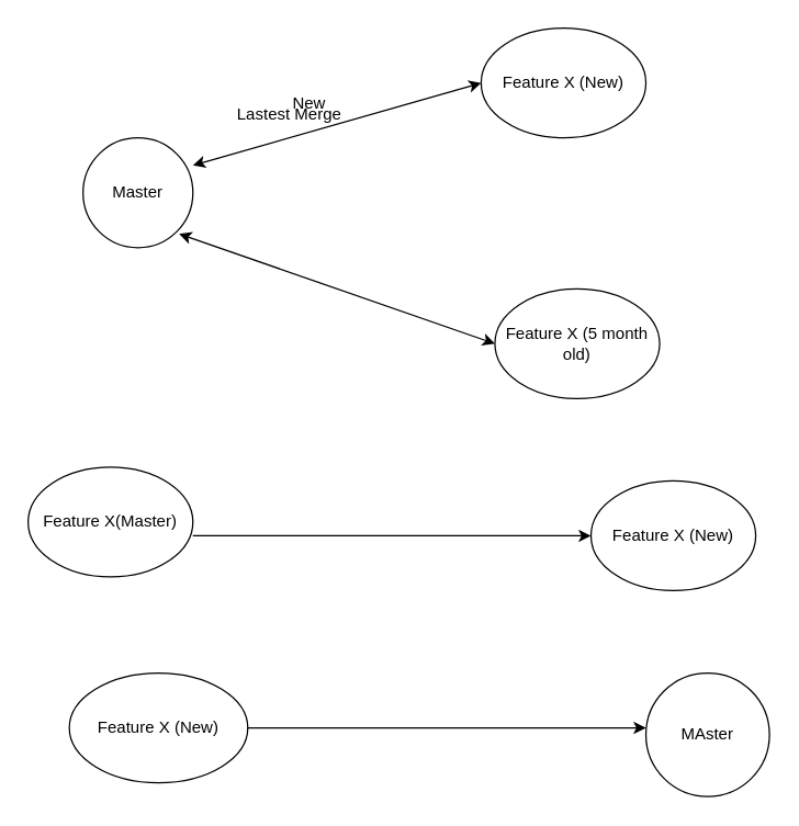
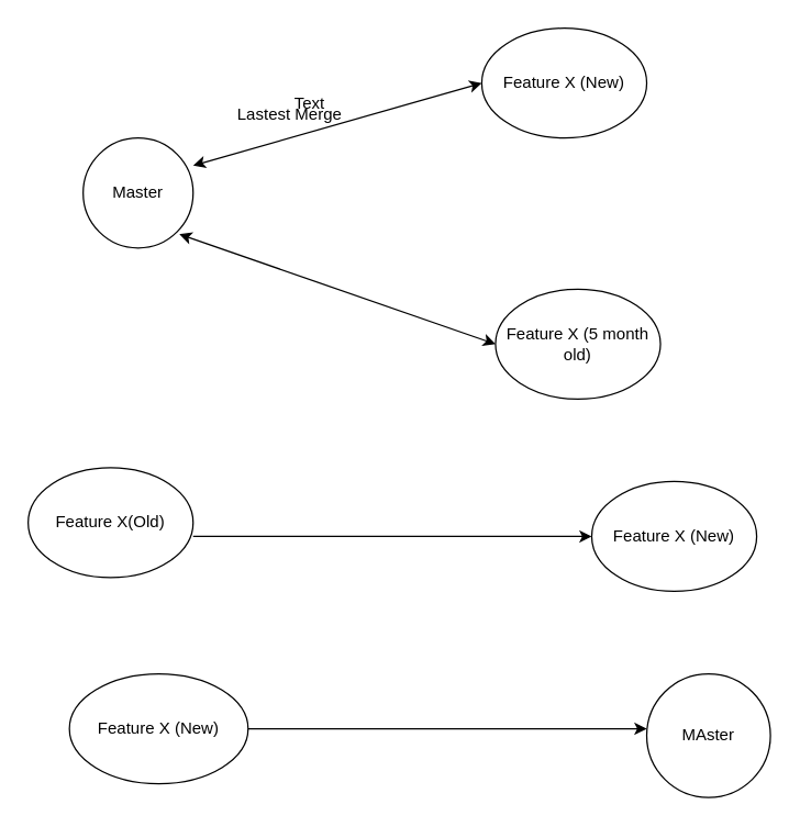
  <mxCell id="0" />
  <mxCell id="1" parent="0" />
  <mxCell id="2" value="Master" style="ellipse;whiteSpace=wrap;html=1;aspect=fixed;" vertex="1" parent="1"><mxGeometry x="60" y="100" width="80" height="80" as="geometry" /></mxCell>
  <mxCell id="3" value="Feature X (5 month old)" style="ellipse;whiteSpace=wrap;html=1;" vertex="1" parent="1"><mxGeometry x="360" y="210" width="120" height="80" as="geometry" /></mxCell>
  <mxCell id="4" value="" style="endArrow=classic;startArrow=classic;html=1;rounded=0;entryX=0;entryY=0.5;entryDx=0;entryDy=0;" edge="1" parent="1" target="3"><mxGeometry width="50" height="50" relative="1" as="geometry"><mxPoint x="130" y="170" as="sourcePoint" /><mxPoint x="180" y="120" as="targetPoint" /></mxGeometry></mxCell>
  <mxCell id="5" value="Feature X (New)" style="ellipse;whiteSpace=wrap;html=1;" vertex="1" parent="1"><mxGeometry x="350" y="20" width="120" height="80" as="geometry" /></mxCell>
  <mxCell id="6" value="" style="endArrow=classic;startArrow=classic;html=1;rounded=0;entryX=0;entryY=0.5;entryDx=0;entryDy=0;" edge="1" parent="1" target="5"><mxGeometry width="50" height="50" relative="1" as="geometry"><mxPoint x="140" y="120" as="sourcePoint" /><mxPoint x="190" y="70" as="targetPoint" /></mxGeometry></mxCell>
- <mxCell id="7" value="Feature X(Master)" style="ellipse;whiteSpace=wrap;html=1;" vertex="1" parent="1"><mxGeometry x="20" y="340" width="120" height="80" as="geometry" /></mxCell>
+ <mxCell id="7" value="Feature X(Old)" style="ellipse;whiteSpace=wrap;html=1;" vertex="1" parent="1"><mxGeometry x="20" y="340" width="120" height="80" as="geometry" /></mxCell>
  <mxCell id="8" value="" style="endArrow=classic;html=1;rounded=0;entryX=0;entryY=0.5;entryDx=0;entryDy=0;" edge="1" parent="1" target="9"><mxGeometry width="50" height="50" relative="1" as="geometry"><mxPoint x="140" y="390" as="sourcePoint" /><mxPoint x="420" y="390" as="targetPoint" /></mxGeometry></mxCell>
  <mxCell id="9" value="Feature X (New)" style="ellipse;whiteSpace=wrap;html=1;" vertex="1" parent="1"><mxGeometry x="430" y="350" width="120" height="80" as="geometry" /></mxCell>
  <mxCell id="10" value="Feature X (New)" style="ellipse;whiteSpace=wrap;html=1;" vertex="1" parent="1"><mxGeometry x="50" y="490" width="130" height="80" as="geometry" /></mxCell>
  <mxCell id="11" value="" style="endArrow=classic;html=1;rounded=0;exitX=1;exitY=0.5;exitDx=0;exitDy=0;" edge="1" parent="1" source="10"><mxGeometry width="50" height="50" relative="1" as="geometry"><mxPoint x="190" y="530" as="sourcePoint" /><mxPoint x="470" y="530" as="targetPoint" /></mxGeometry></mxCell>
  <mxCell id="12" value="MAster" style="ellipse;whiteSpace=wrap;html=1;aspect=fixed;" vertex="1" parent="1"><mxGeometry x="470" y="490" width="90" height="90" as="geometry" /></mxCell>
- <mxCell id="13" value="New" style="text;html=1;strokeColor=none;fillColor=none;align=center;verticalAlign=middle;whiteSpace=wrap;rounded=0;" vertex="1" parent="1"><mxGeometry x="190" y="60" width="70" height="30" as="geometry" /></mxCell>
+ <mxCell id="13" value="Text" style="text;html=1;strokeColor=none;fillColor=none;align=center;verticalAlign=middle;whiteSpace=wrap;rounded=0;" vertex="1" parent="1"><mxGeometry x="190" y="60" width="70" height="30" as="geometry" /></mxCell>
  <mxCell id="14" value="Lastest Merge" style="text;html=1;align=center;verticalAlign=middle;resizable=0;points=[];autosize=1;strokeColor=none;fillColor=none;" vertex="1" parent="1"><mxGeometry x="160" y="68" width="100" height="30" as="geometry" /></mxCell>
